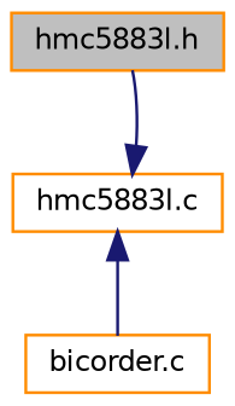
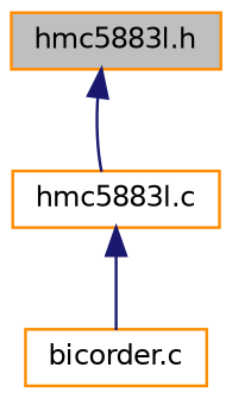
  digraph {
    node [color=darkorange fillcolor=white fontname=Helvetica fontsize=10 shape=record style=filled]
    edge [color=midnightblue dir=back fontname=Helvetica fontsize=10 labelfontname=Helvetica labelfontsize=10 style=solid]
    n1 [fillcolor=grey75 fontcolor=black height=0.2 label="hmc5883l.h" width=0.4]
    n2 [height=0.2 label="hmc5883l.c" width=0.4]
    n3 [height=0.2 label="bicorder.c" width=0.4]
-   n2 -> n1
+   n1 -> n2
    n2 -> n3
  }
